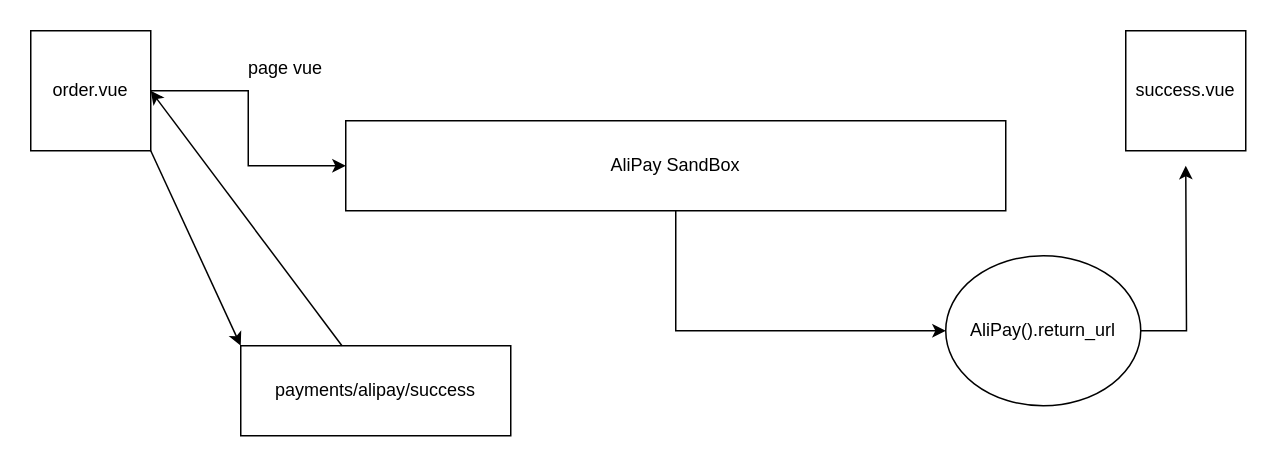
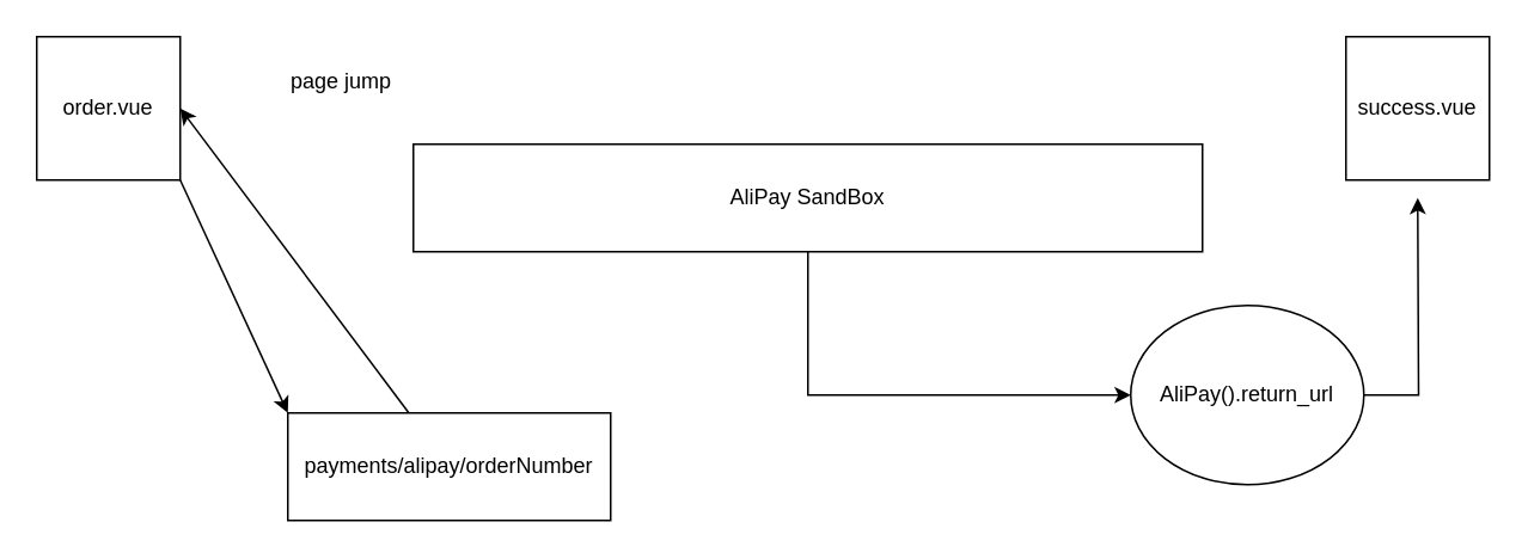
  <mxCell id="0" />
  <mxCell id="1" parent="0" />
- <mxCell id="2" style="edgeStyle=orthogonalEdgeStyle;rounded=0;orthogonalLoop=1;jettySize=auto;html=1;" parent="1" source="3" target="9" edge="1"><mxGeometry relative="1" as="geometry" /></mxCell>
  <mxCell id="3" value="order.vue" style="whiteSpace=wrap;html=1;aspect=fixed;" parent="1" vertex="1"><mxGeometry x="20" y="20" width="80" height="80" as="geometry" /></mxCell>
  <mxCell id="4" value="success.vue" style="whiteSpace=wrap;html=1;aspect=fixed;" parent="1" vertex="1"><mxGeometry x="750" y="20" width="80" height="80" as="geometry" /></mxCell>
- <mxCell id="5" value="payments/alipay/success" style="rounded=0;whiteSpace=wrap;html=1;" parent="1" vertex="1"><mxGeometry x="160" y="230" width="180" height="60" as="geometry" /></mxCell>
+ <mxCell id="5" value="payments/alipay/orderNumber" style="rounded=0;whiteSpace=wrap;html=1;" parent="1" vertex="1"><mxGeometry x="160" y="230" width="180" height="60" as="geometry" /></mxCell>
  <mxCell id="6" value="" style="endArrow=classic;html=1;rounded=0;exitX=1;exitY=1;exitDx=0;exitDy=0;entryX=0;entryY=0;entryDx=0;entryDy=0;" parent="1" source="3" target="5" edge="1"><mxGeometry width="50" height="50" relative="1" as="geometry"><mxPoint x="390" y="350" as="sourcePoint" /><mxPoint x="440" y="300" as="targetPoint" /></mxGeometry></mxCell>
  <mxCell id="7" value="" style="endArrow=classic;html=1;rounded=0;entryX=1;entryY=0.5;entryDx=0;entryDy=0;" parent="1" source="5" target="3" edge="1"><mxGeometry width="50" height="50" relative="1" as="geometry"><mxPoint x="390" y="350" as="sourcePoint" /><mxPoint x="440" y="300" as="targetPoint" /></mxGeometry></mxCell>
  <mxCell id="8" style="edgeStyle=orthogonalEdgeStyle;rounded=0;orthogonalLoop=1;jettySize=auto;html=1;entryX=0;entryY=0.5;entryDx=0;entryDy=0;" edge="1" parent="1" source="9" target="12"><mxGeometry relative="1" as="geometry" /></mxCell>
  <mxCell id="9" value="AliPay SandBox" style="rounded=0;whiteSpace=wrap;html=1;" parent="1" vertex="1"><mxGeometry x="230" y="80" width="440" height="60" as="geometry" /></mxCell>
- <mxCell id="10" value="page vue" style="text;html=1;strokeColor=none;fillColor=none;align=center;verticalAlign=middle;whiteSpace=wrap;rounded=0;" parent="1" vertex="1"><mxGeometry x="160" y="30" width="60" height="30" as="geometry" /></mxCell>
+ <mxCell id="10" value="page jump" style="text;html=1;strokeColor=none;fillColor=none;align=center;verticalAlign=middle;whiteSpace=wrap;rounded=0;" parent="1" vertex="1"><mxGeometry x="160" y="30" width="60" height="30" as="geometry" /></mxCell>
  <mxCell id="11" style="edgeStyle=orthogonalEdgeStyle;rounded=0;orthogonalLoop=1;jettySize=auto;html=1;" edge="1" parent="1" source="12"><mxGeometry relative="1" as="geometry"><mxPoint x="790" y="110" as="targetPoint" /></mxGeometry></mxCell>
  <mxCell id="12" value="AliPay().return_url" style="ellipse;whiteSpace=wrap;html=1;" vertex="1" parent="1"><mxGeometry x="630" y="170" width="130" height="100" as="geometry" /></mxCell>
